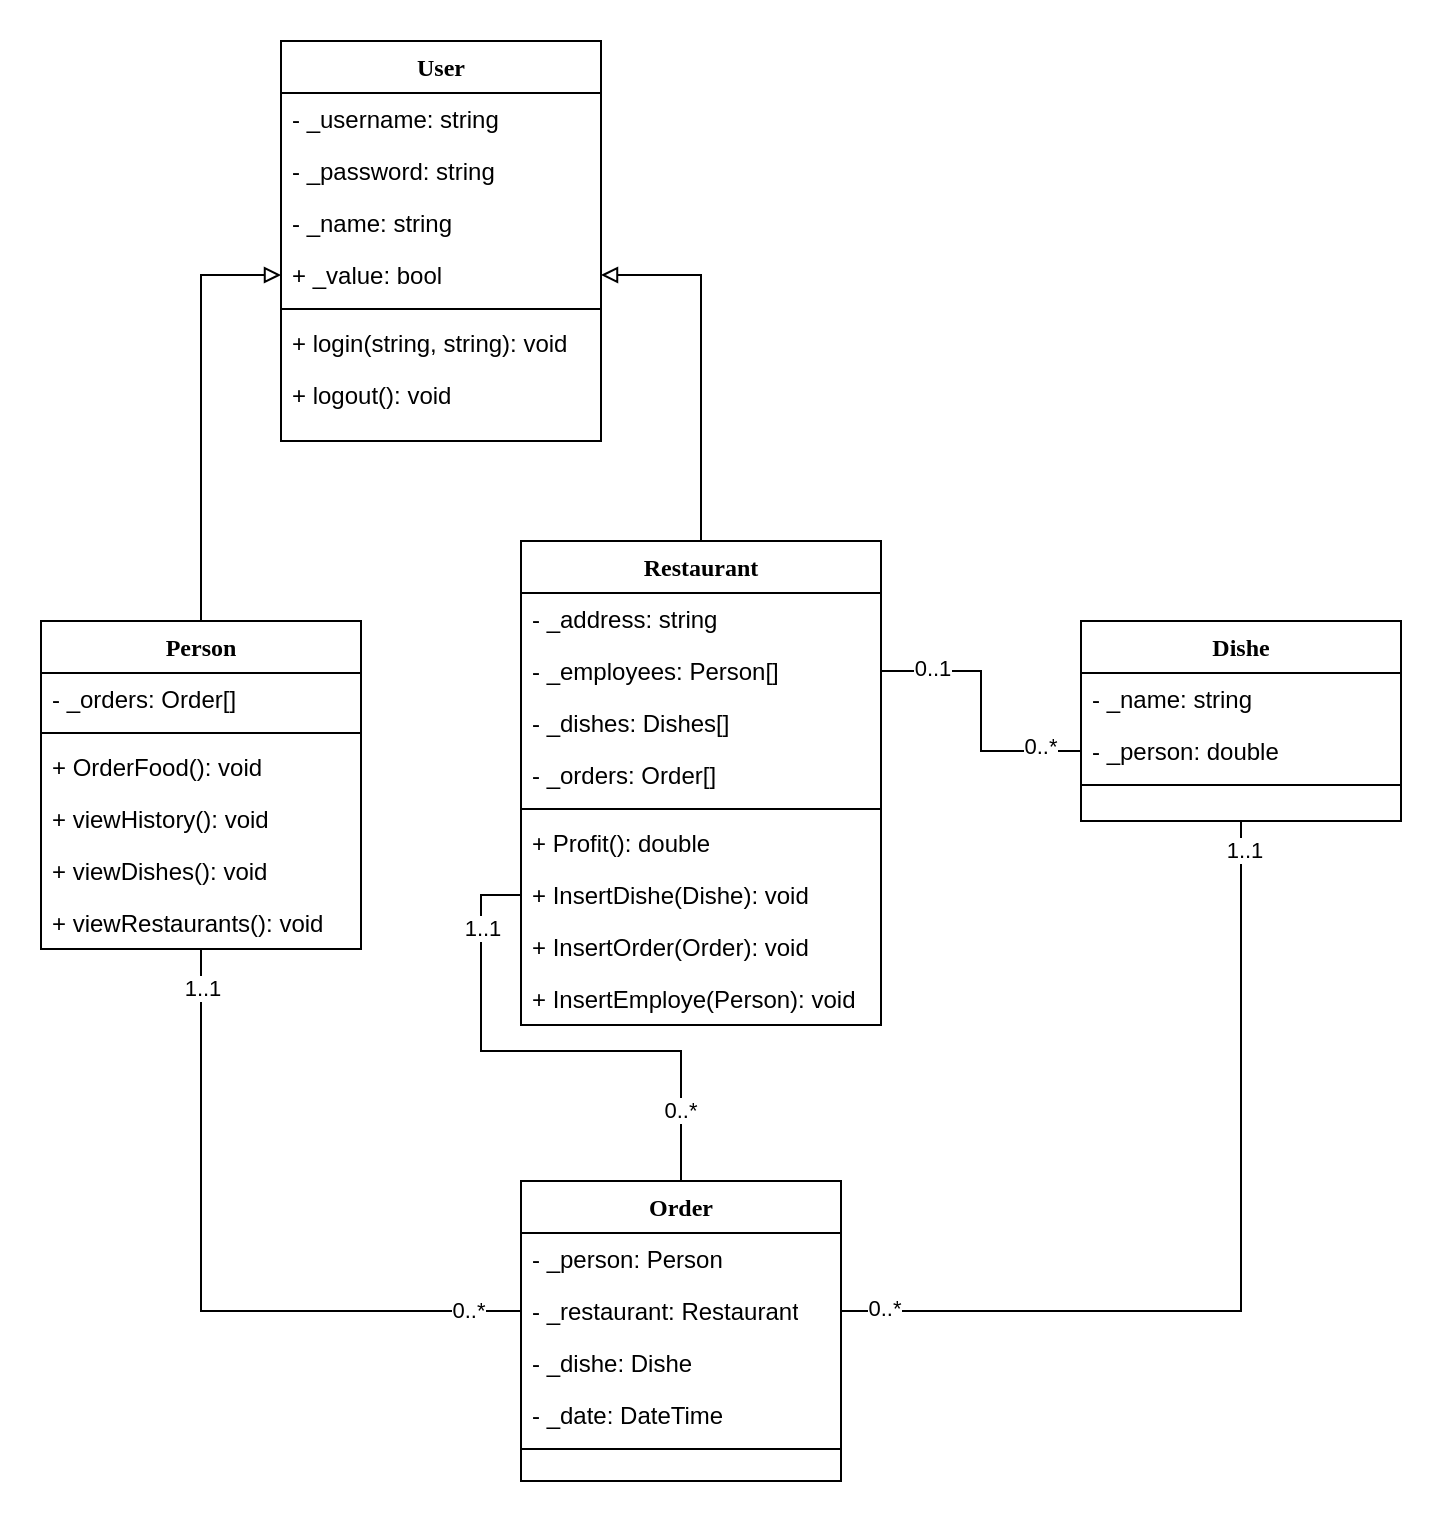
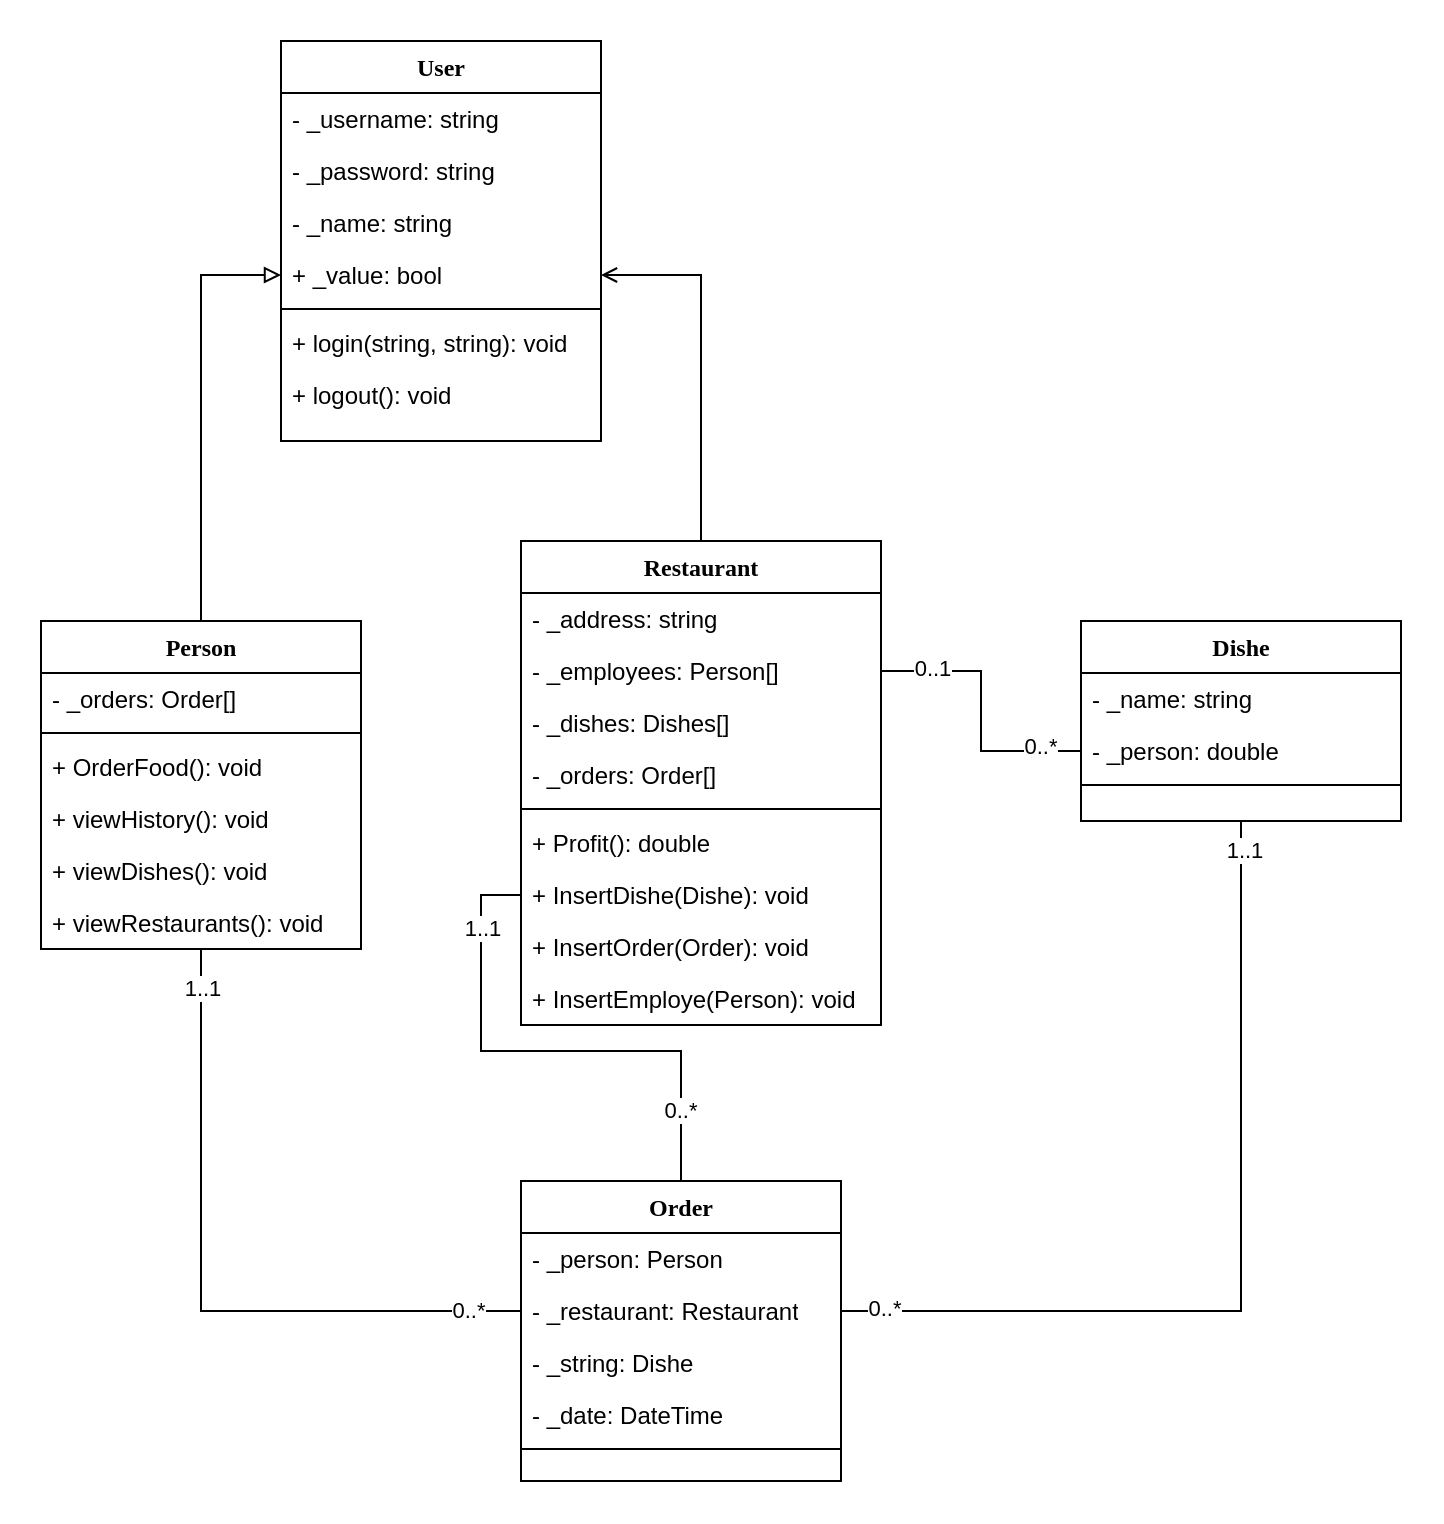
  <mxCell id="0" />
  <mxCell id="1" parent="0" />
  <mxCell id="2" value="User" style="swimlane;html=1;fontStyle=1;align=center;verticalAlign=top;childLayout=stackLayout;horizontal=1;startSize=26;horizontalStack=0;resizeParent=1;resizeLast=0;collapsible=1;marginBottom=0;swimlaneFillColor=#ffffff;rounded=0;shadow=0;comic=0;labelBackgroundColor=none;strokeWidth=1;fillColor=none;fontFamily=Verdana;fontSize=12" parent="1" vertex="1"><mxGeometry x="140" y="20" width="160" height="200" as="geometry"><mxRectangle x="320" y="20" width="60" height="26" as="alternateBounds" /></mxGeometry></mxCell>
  <mxCell id="3" value="- _username: string" style="text;html=1;strokeColor=none;fillColor=none;align=left;verticalAlign=top;spacingLeft=4;spacingRight=4;whiteSpace=wrap;overflow=hidden;rotatable=0;points=[[0,0.5],[1,0.5]];portConstraint=eastwest;" parent="2" vertex="1"><mxGeometry y="26" width="160" height="26" as="geometry" /></mxCell>
  <mxCell id="4" value="- _password: string" style="text;html=1;strokeColor=none;fillColor=none;align=left;verticalAlign=top;spacingLeft=4;spacingRight=4;whiteSpace=wrap;overflow=hidden;rotatable=0;points=[[0,0.5],[1,0.5]];portConstraint=eastwest;" parent="2" vertex="1"><mxGeometry y="52" width="160" height="26" as="geometry" /></mxCell>
  <mxCell id="5" value="- _name: string" style="text;html=1;strokeColor=none;fillColor=none;align=left;verticalAlign=top;spacingLeft=4;spacingRight=4;whiteSpace=wrap;overflow=hidden;rotatable=0;points=[[0,0.5],[1,0.5]];portConstraint=eastwest;" parent="2" vertex="1"><mxGeometry y="78" width="160" height="26" as="geometry" /></mxCell>
  <mxCell id="6" value="+ _value: bool" style="text;html=1;strokeColor=none;fillColor=none;align=left;verticalAlign=top;spacingLeft=4;spacingRight=4;whiteSpace=wrap;overflow=hidden;rotatable=0;points=[[0,0.5],[1,0.5]];portConstraint=eastwest;" parent="2" vertex="1"><mxGeometry y="104" width="160" height="26" as="geometry" /></mxCell>
  <mxCell id="7" value="" style="line;html=1;strokeWidth=1;fillColor=none;align=left;verticalAlign=middle;spacingTop=-1;spacingLeft=3;spacingRight=3;rotatable=0;labelPosition=right;points=[];portConstraint=eastwest;" parent="2" vertex="1"><mxGeometry y="130" width="160" height="8" as="geometry" /></mxCell>
  <mxCell id="8" value="+ login(string, string): void" style="text;html=1;strokeColor=none;fillColor=none;align=left;verticalAlign=top;spacingLeft=4;spacingRight=4;whiteSpace=wrap;overflow=hidden;rotatable=0;points=[[0,0.5],[1,0.5]];portConstraint=eastwest;" parent="2" vertex="1"><mxGeometry y="138" width="160" height="26" as="geometry" /></mxCell>
  <mxCell id="9" value="+ logout(): void" style="text;html=1;strokeColor=none;fillColor=none;align=left;verticalAlign=top;spacingLeft=4;spacingRight=4;whiteSpace=wrap;overflow=hidden;rotatable=0;points=[[0,0.5],[1,0.5]];portConstraint=eastwest;" parent="2" vertex="1"><mxGeometry y="164" width="160" height="26" as="geometry" /></mxCell>
  <mxCell id="10" style="edgeStyle=orthogonalEdgeStyle;rounded=0;orthogonalLoop=1;jettySize=auto;html=1;entryX=0;entryY=0.5;entryDx=0;entryDy=0;endArrow=block;endFill=0;" edge="1" parent="1" source="14" target="6"><mxGeometry relative="1" as="geometry" /></mxCell>
  <mxCell id="11" style="edgeStyle=orthogonalEdgeStyle;rounded=0;orthogonalLoop=1;jettySize=auto;html=1;entryX=0;entryY=0.5;entryDx=0;entryDy=0;endArrow=none;endFill=0;" edge="1" parent="1" source="14" target="38"><mxGeometry relative="1" as="geometry" /></mxCell>
  <mxCell id="12" value="0..*" style="edgeLabel;html=1;align=center;verticalAlign=middle;resizable=0;points=[];" vertex="1" connectable="0" parent="11"><mxGeometry x="0.844" y="1" relative="1" as="geometry"><mxPoint as="offset" /></mxGeometry></mxCell>
  <mxCell id="13" value="1..1" style="edgeLabel;html=1;align=center;verticalAlign=middle;resizable=0;points=[];" vertex="1" connectable="0" parent="11"><mxGeometry x="-0.888" relative="1" as="geometry"><mxPoint as="offset" /></mxGeometry></mxCell>
  <mxCell id="14" value="Person" style="swimlane;html=1;fontStyle=1;align=center;verticalAlign=top;childLayout=stackLayout;horizontal=1;startSize=26;horizontalStack=0;resizeParent=1;resizeLast=0;collapsible=1;marginBottom=0;swimlaneFillColor=#ffffff;rounded=0;shadow=0;comic=0;labelBackgroundColor=none;strokeWidth=1;fillColor=none;fontFamily=Verdana;fontSize=12" parent="1" vertex="1"><mxGeometry x="20" y="310" width="160" height="164" as="geometry" /></mxCell>
  <mxCell id="15" value="- _orders: Order[]" style="text;html=1;strokeColor=none;fillColor=none;align=left;verticalAlign=top;spacingLeft=4;spacingRight=4;whiteSpace=wrap;overflow=hidden;rotatable=0;points=[[0,0.5],[1,0.5]];portConstraint=eastwest;" parent="14" vertex="1"><mxGeometry y="26" width="160" height="26" as="geometry" /></mxCell>
  <mxCell id="16" value="" style="line;html=1;strokeWidth=1;fillColor=none;align=left;verticalAlign=middle;spacingTop=-1;spacingLeft=3;spacingRight=3;rotatable=0;labelPosition=right;points=[];portConstraint=eastwest;" parent="14" vertex="1"><mxGeometry y="52" width="160" height="8" as="geometry" /></mxCell>
  <mxCell id="17" value="+ OrderFood(): void" style="text;html=1;strokeColor=none;fillColor=none;align=left;verticalAlign=top;spacingLeft=4;spacingRight=4;whiteSpace=wrap;overflow=hidden;rotatable=0;points=[[0,0.5],[1,0.5]];portConstraint=eastwest;" vertex="1" parent="14"><mxGeometry y="60" width="160" height="26" as="geometry" /></mxCell>
  <mxCell id="18" value="+ viewHistory(): void" style="text;html=1;strokeColor=none;fillColor=none;align=left;verticalAlign=top;spacingLeft=4;spacingRight=4;whiteSpace=wrap;overflow=hidden;rotatable=0;points=[[0,0.5],[1,0.5]];portConstraint=eastwest;" vertex="1" parent="14"><mxGeometry y="86" width="160" height="26" as="geometry" /></mxCell>
  <mxCell id="19" value="+ viewDishes(): void" style="text;html=1;strokeColor=none;fillColor=none;align=left;verticalAlign=top;spacingLeft=4;spacingRight=4;whiteSpace=wrap;overflow=hidden;rotatable=0;points=[[0,0.5],[1,0.5]];portConstraint=eastwest;" vertex="1" parent="14"><mxGeometry y="112" width="160" height="26" as="geometry" /></mxCell>
  <mxCell id="20" value="+ viewRestaurants(): void" style="text;html=1;strokeColor=none;fillColor=none;align=left;verticalAlign=top;spacingLeft=4;spacingRight=4;whiteSpace=wrap;overflow=hidden;rotatable=0;points=[[0,0.5],[1,0.5]];portConstraint=eastwest;" vertex="1" parent="14"><mxGeometry y="138" width="160" height="26" as="geometry" /></mxCell>
- <mxCell id="21" style="edgeStyle=orthogonalEdgeStyle;rounded=0;orthogonalLoop=1;jettySize=auto;html=1;entryX=1;entryY=0.5;entryDx=0;entryDy=0;endArrow=block;endFill=0;" edge="1" parent="1" source="22" target="6"><mxGeometry relative="1" as="geometry" /></mxCell>
+ <mxCell id="21" style="edgeStyle=orthogonalEdgeStyle;rounded=0;orthogonalLoop=1;jettySize=auto;html=1;entryX=1;entryY=0.5;entryDx=0;entryDy=0;endArrow=open;endFill=0;" edge="1" parent="1" source="22" target="6"><mxGeometry relative="1" as="geometry" /></mxCell>
  <mxCell id="22" value="Restaurant" style="swimlane;html=1;fontStyle=1;align=center;verticalAlign=top;childLayout=stackLayout;horizontal=1;startSize=26;horizontalStack=0;resizeParent=1;resizeLast=0;collapsible=1;marginBottom=0;swimlaneFillColor=#ffffff;rounded=0;shadow=0;comic=0;labelBackgroundColor=none;strokeWidth=1;fillColor=none;fontFamily=Verdana;fontSize=12" parent="1" vertex="1"><mxGeometry x="260" y="270" width="180" height="242" as="geometry" /></mxCell>
  <mxCell id="23" value="- _address: string" style="text;html=1;strokeColor=none;fillColor=none;align=left;verticalAlign=top;spacingLeft=4;spacingRight=4;whiteSpace=wrap;overflow=hidden;rotatable=0;points=[[0,0.5],[1,0.5]];portConstraint=eastwest;" parent="22" vertex="1"><mxGeometry y="26" width="180" height="26" as="geometry" /></mxCell>
  <mxCell id="24" value="- _employees: Person[]" style="text;html=1;strokeColor=none;fillColor=none;align=left;verticalAlign=top;spacingLeft=4;spacingRight=4;whiteSpace=wrap;overflow=hidden;rotatable=0;points=[[0,0.5],[1,0.5]];portConstraint=eastwest;" parent="22" vertex="1"><mxGeometry y="52" width="180" height="26" as="geometry" /></mxCell>
  <mxCell id="25" value="- _dishes: Dishes[]" style="text;html=1;strokeColor=none;fillColor=none;align=left;verticalAlign=top;spacingLeft=4;spacingRight=4;whiteSpace=wrap;overflow=hidden;rotatable=0;points=[[0,0.5],[1,0.5]];portConstraint=eastwest;" parent="22" vertex="1"><mxGeometry y="78" width="180" height="26" as="geometry" /></mxCell>
  <mxCell id="26" value="- _orders: Order[]" style="text;html=1;strokeColor=none;fillColor=none;align=left;verticalAlign=top;spacingLeft=4;spacingRight=4;whiteSpace=wrap;overflow=hidden;rotatable=0;points=[[0,0.5],[1,0.5]];portConstraint=eastwest;" parent="22" vertex="1"><mxGeometry y="104" width="180" height="26" as="geometry" /></mxCell>
  <mxCell id="27" value="" style="line;html=1;strokeWidth=1;fillColor=none;align=left;verticalAlign=middle;spacingTop=-1;spacingLeft=3;spacingRight=3;rotatable=0;labelPosition=right;points=[];portConstraint=eastwest;" parent="22" vertex="1"><mxGeometry y="130" width="180" height="8" as="geometry" /></mxCell>
  <mxCell id="28" value="+ Profit(): double" style="text;html=1;strokeColor=none;fillColor=none;align=left;verticalAlign=top;spacingLeft=4;spacingRight=4;whiteSpace=wrap;overflow=hidden;rotatable=0;points=[[0,0.5],[1,0.5]];portConstraint=eastwest;" parent="22" vertex="1"><mxGeometry y="138" width="180" height="26" as="geometry" /></mxCell>
  <mxCell id="29" value="+ InsertDishe(Dishe): void" style="text;html=1;strokeColor=none;fillColor=none;align=left;verticalAlign=top;spacingLeft=4;spacingRight=4;whiteSpace=wrap;overflow=hidden;rotatable=0;points=[[0,0.5],[1,0.5]];portConstraint=eastwest;" vertex="1" parent="22"><mxGeometry y="164" width="180" height="26" as="geometry" /></mxCell>
  <mxCell id="30" value="+ InsertOrder(Order): void" style="text;html=1;strokeColor=none;fillColor=none;align=left;verticalAlign=top;spacingLeft=4;spacingRight=4;whiteSpace=wrap;overflow=hidden;rotatable=0;points=[[0,0.5],[1,0.5]];portConstraint=eastwest;" parent="22" vertex="1"><mxGeometry y="190" width="180" height="26" as="geometry" /></mxCell>
  <mxCell id="31" value="+ InsertEmploye(Person): void" style="text;html=1;strokeColor=none;fillColor=none;align=left;verticalAlign=top;spacingLeft=4;spacingRight=4;whiteSpace=wrap;overflow=hidden;rotatable=0;points=[[0,0.5],[1,0.5]];portConstraint=eastwest;" vertex="1" parent="22"><mxGeometry y="216" width="180" height="26" as="geometry" /></mxCell>
  <mxCell id="32" value="Dishe" style="swimlane;html=1;fontStyle=1;align=center;verticalAlign=top;childLayout=stackLayout;horizontal=1;startSize=26;horizontalStack=0;resizeParent=1;resizeLast=0;collapsible=1;marginBottom=0;swimlaneFillColor=#ffffff;rounded=0;shadow=0;comic=0;labelBackgroundColor=none;strokeWidth=1;fillColor=none;fontFamily=Verdana;fontSize=12" vertex="1" parent="1"><mxGeometry x="540" y="310" width="160" height="100" as="geometry" /></mxCell>
  <mxCell id="33" value="- _name: string" style="text;html=1;strokeColor=none;fillColor=none;align=left;verticalAlign=top;spacingLeft=4;spacingRight=4;whiteSpace=wrap;overflow=hidden;rotatable=0;points=[[0,0.5],[1,0.5]];portConstraint=eastwest;" vertex="1" parent="32"><mxGeometry y="26" width="160" height="26" as="geometry" /></mxCell>
  <mxCell id="34" value="- _person: double" style="text;html=1;strokeColor=none;fillColor=none;align=left;verticalAlign=top;spacingLeft=4;spacingRight=4;whiteSpace=wrap;overflow=hidden;rotatable=0;points=[[0,0.5],[1,0.5]];portConstraint=eastwest;" vertex="1" parent="32"><mxGeometry y="52" width="160" height="26" as="geometry" /></mxCell>
  <mxCell id="35" value="" style="line;html=1;strokeWidth=1;fillColor=none;align=left;verticalAlign=middle;spacingTop=-1;spacingLeft=3;spacingRight=3;rotatable=0;labelPosition=right;points=[];portConstraint=eastwest;" vertex="1" parent="32"><mxGeometry y="78" width="160" height="8" as="geometry" /></mxCell>
  <mxCell id="36" value="Order" style="swimlane;html=1;fontStyle=1;align=center;verticalAlign=top;childLayout=stackLayout;horizontal=1;startSize=26;horizontalStack=0;resizeParent=1;resizeLast=0;collapsible=1;marginBottom=0;swimlaneFillColor=#ffffff;rounded=0;shadow=0;comic=0;labelBackgroundColor=none;strokeWidth=1;fillColor=none;fontFamily=Verdana;fontSize=12" vertex="1" parent="1"><mxGeometry x="260" y="590" width="160" height="150" as="geometry" /></mxCell>
  <mxCell id="37" value="- _person: Person" style="text;html=1;strokeColor=none;fillColor=none;align=left;verticalAlign=top;spacingLeft=4;spacingRight=4;whiteSpace=wrap;overflow=hidden;rotatable=0;points=[[0,0.5],[1,0.5]];portConstraint=eastwest;" vertex="1" parent="36"><mxGeometry y="26" width="160" height="26" as="geometry" /></mxCell>
  <mxCell id="38" value="- _restaurant: Restaurant" style="text;html=1;strokeColor=none;fillColor=none;align=left;verticalAlign=top;spacingLeft=4;spacingRight=4;whiteSpace=wrap;overflow=hidden;rotatable=0;points=[[0,0.5],[1,0.5]];portConstraint=eastwest;" vertex="1" parent="36"><mxGeometry y="52" width="160" height="26" as="geometry" /></mxCell>
- <mxCell id="39" value="- _dishe: Dishe" style="text;html=1;strokeColor=none;fillColor=none;align=left;verticalAlign=top;spacingLeft=4;spacingRight=4;whiteSpace=wrap;overflow=hidden;rotatable=0;points=[[0,0.5],[1,0.5]];portConstraint=eastwest;" vertex="1" parent="36"><mxGeometry y="78" width="160" height="26" as="geometry" /></mxCell>
+ <mxCell id="39" value="- _string: Dishe" style="text;html=1;strokeColor=none;fillColor=none;align=left;verticalAlign=top;spacingLeft=4;spacingRight=4;whiteSpace=wrap;overflow=hidden;rotatable=0;points=[[0,0.5],[1,0.5]];portConstraint=eastwest;" vertex="1" parent="36"><mxGeometry y="78" width="160" height="26" as="geometry" /></mxCell>
  <mxCell id="40" value="- _date: DateTime" style="text;html=1;strokeColor=none;fillColor=none;align=left;verticalAlign=top;spacingLeft=4;spacingRight=4;whiteSpace=wrap;overflow=hidden;rotatable=0;points=[[0,0.5],[1,0.5]];portConstraint=eastwest;" vertex="1" parent="36"><mxGeometry y="104" width="160" height="26" as="geometry" /></mxCell>
  <mxCell id="41" value="" style="line;html=1;strokeWidth=1;fillColor=none;align=left;verticalAlign=middle;spacingTop=-1;spacingLeft=3;spacingRight=3;rotatable=0;labelPosition=right;points=[];portConstraint=eastwest;" vertex="1" parent="36"><mxGeometry y="130" width="160" height="8" as="geometry" /></mxCell>
  <mxCell id="42" style="edgeStyle=orthogonalEdgeStyle;rounded=0;orthogonalLoop=1;jettySize=auto;html=1;entryX=0;entryY=0.5;entryDx=0;entryDy=0;endArrow=none;endFill=0;" edge="1" parent="1" source="24" target="34"><mxGeometry relative="1" as="geometry" /></mxCell>
  <mxCell id="43" value="0..1" style="edgeLabel;html=1;align=center;verticalAlign=middle;resizable=0;points=[];" vertex="1" connectable="0" parent="42"><mxGeometry x="-0.636" y="2" relative="1" as="geometry"><mxPoint as="offset" /></mxGeometry></mxCell>
  <mxCell id="44" value="0..*" style="edgeLabel;html=1;align=center;verticalAlign=middle;resizable=0;points=[];" vertex="1" connectable="0" parent="42"><mxGeometry x="0.707" y="3" relative="1" as="geometry"><mxPoint as="offset" /></mxGeometry></mxCell>
  <mxCell id="45" style="edgeStyle=orthogonalEdgeStyle;rounded=0;orthogonalLoop=1;jettySize=auto;html=1;entryX=0.5;entryY=1;entryDx=0;entryDy=0;endArrow=none;endFill=0;" edge="1" parent="1" source="38" target="32"><mxGeometry relative="1" as="geometry" /></mxCell>
  <mxCell id="46" value="1..1" style="edgeLabel;html=1;align=center;verticalAlign=middle;resizable=0;points=[];" vertex="1" connectable="0" parent="45"><mxGeometry x="0.935" y="-1" relative="1" as="geometry"><mxPoint as="offset" /></mxGeometry></mxCell>
  <mxCell id="47" value="0..*" style="edgeLabel;html=1;align=center;verticalAlign=middle;resizable=0;points=[];" vertex="1" connectable="0" parent="45"><mxGeometry x="-0.907" y="2" relative="1" as="geometry"><mxPoint as="offset" /></mxGeometry></mxCell>
  <mxCell id="48" style="edgeStyle=orthogonalEdgeStyle;rounded=0;orthogonalLoop=1;jettySize=auto;html=1;endArrow=none;endFill=0;entryX=0.5;entryY=0;entryDx=0;entryDy=0;" edge="1" parent="1" source="29" target="36"><mxGeometry relative="1" as="geometry"><mxPoint x="450" y="560" as="targetPoint" /></mxGeometry></mxCell>
  <mxCell id="49" value="1..1" style="edgeLabel;html=1;align=center;verticalAlign=middle;resizable=0;points=[];" vertex="1" connectable="0" parent="48"><mxGeometry x="-0.726" relative="1" as="geometry"><mxPoint as="offset" /></mxGeometry></mxCell>
  <mxCell id="50" value="0..*" style="edgeLabel;html=1;align=center;verticalAlign=middle;resizable=0;points=[];" vertex="1" connectable="0" parent="48"><mxGeometry x="0.663" y="-1" relative="1" as="geometry"><mxPoint y="8" as="offset" /></mxGeometry></mxCell>
